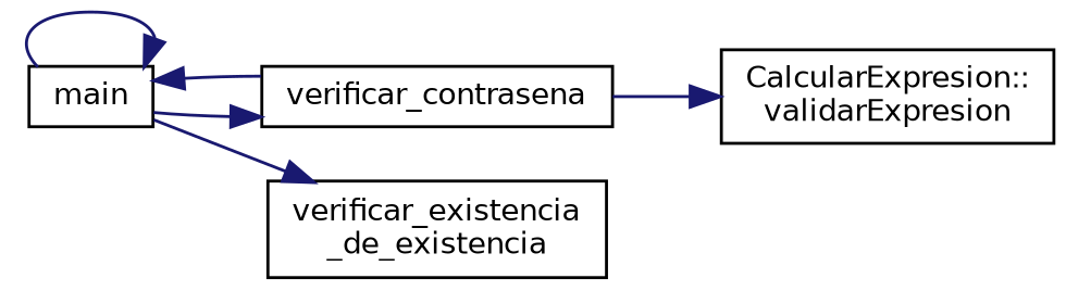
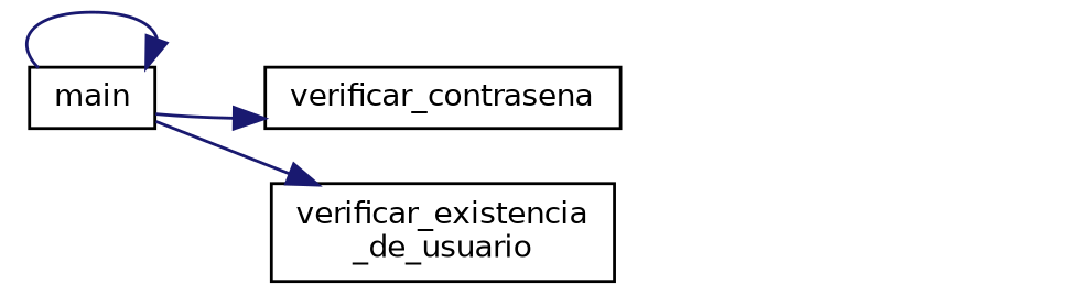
  digraph {
    rankdir=RL
    node [color=black fillcolor=white fontname=Helvetica fontsize=10 shape=record style=filled]
    edge [color=midnightblue dir=back fontname=Helvetica fontsize=10 labelfontname=Helvetica labelfontsize=10 style=solid]
-   n1 [height=0.2 label="CalcularExpresion::\lvalidarExpresion" width=0.4]
    n2 [height=0.2 label=verificar_contrasena width=0.4]
    n3 [height=0.2 label=main width=0.4]
-   n4 [height=0.2 label="verificar_existencia\l_de_existencia" width=0.4]
-   n1 -> n2
+   n4 [height=0.2 label="verificar_existencia\l_de_usuario" width=0.4]
    n2 -> n3
-   n3 -> n2
    n3 -> n3
    n4 -> n3
  }
